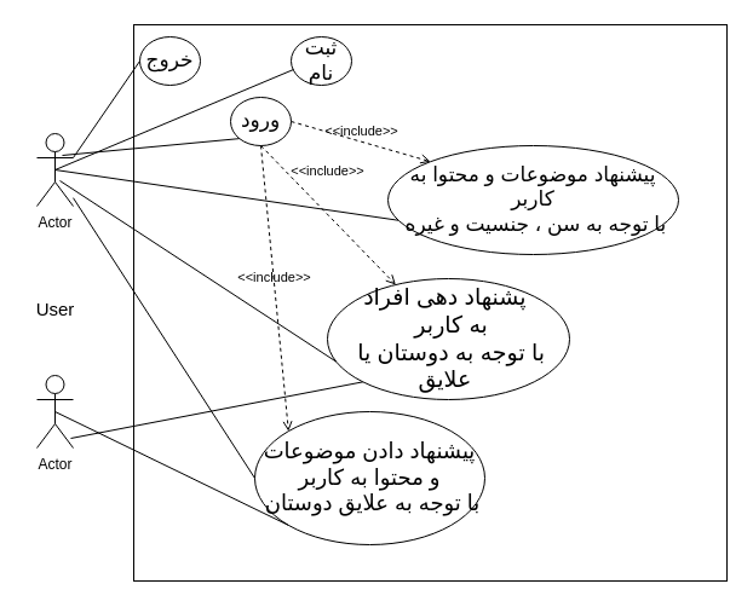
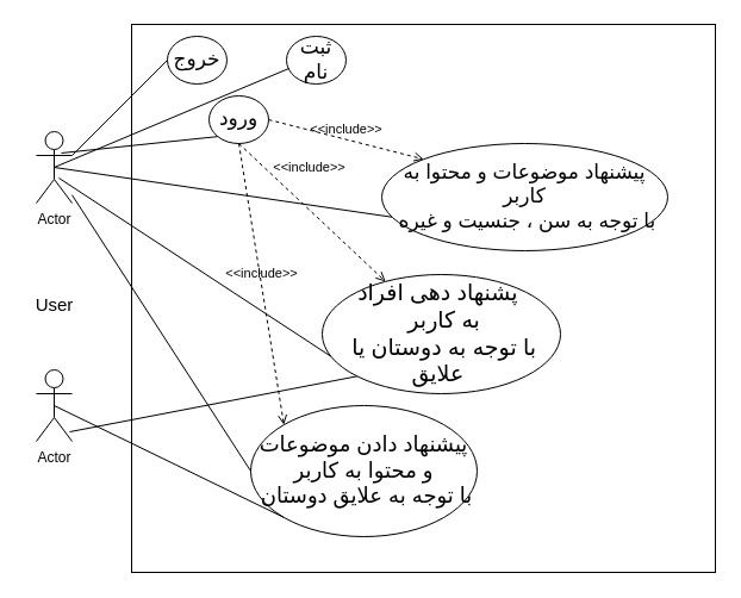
  <mxCell id="0" />
  <mxCell id="1" parent="0" />
  <mxCell id="2" value="Actor" style="shape=umlActor;verticalLabelPosition=bottom;verticalAlign=top;html=1;" parent="1" vertex="1"><mxGeometry x="30" y="110" width="30" height="60" as="geometry" /></mxCell>
  <mxCell id="3" value="Actor" style="shape=umlActor;verticalLabelPosition=bottom;verticalAlign=top;html=1;" parent="1" vertex="1"><mxGeometry x="30" y="310" width="30" height="60" as="geometry" /></mxCell>
  <mxCell id="4" value="&lt;font style=&quot;font-size: 15px&quot;&gt;User&lt;/font&gt;" style="text;html=1;resizable=0;autosize=1;align=center;verticalAlign=middle;points=[];fillColor=none;strokeColor=none;rounded=0;" parent="1" vertex="1"><mxGeometry x="20" y="245" width="50" height="20" as="geometry" /></mxCell>
  <mxCell id="5" value="" style="rounded=0;whiteSpace=wrap;html=1;" parent="1" vertex="1"><mxGeometry x="110" y="20" width="490" height="460" as="geometry" /></mxCell>
  <mxCell id="6" value="&lt;font style=&quot;font-size: 17px&quot;&gt;&lt;span&gt;پیشنهاد موضوعات و محتوا به کاربر&lt;/span&gt;&lt;br&gt;&lt;span&gt;&amp;nbsp;با توجه به سن ، جنسیت و غیره&lt;/span&gt;&lt;/font&gt;" style="ellipse;whiteSpace=wrap;html=1;" parent="1" vertex="1"><mxGeometry x="320" y="120" width="240" height="90" as="geometry" /></mxCell>
  <mxCell id="7" value="&lt;font style=&quot;font-size: 19px&quot;&gt;&lt;span&gt;پشنهاد دهی&amp;nbsp;&lt;/span&gt;افراد&amp;nbsp;&lt;span&gt;&lt;br&gt;&amp;nbsp;&lt;/span&gt;به کاربر&lt;br&gt;&lt;span&gt;&amp;nbsp;با توجه به دوستان یا علایق&amp;nbsp;&lt;/span&gt;&lt;/font&gt;" style="ellipse;whiteSpace=wrap;html=1;" parent="1" vertex="1"><mxGeometry x="270" y="230" width="200" height="100" as="geometry" /></mxCell>
  <mxCell id="8" value="&lt;font style=&quot;font-size: 18px&quot;&gt;&lt;span&gt;پیشنهاد دادن موضوعات و محتوا به کاربر&lt;/span&gt;&lt;br&gt;&lt;span&gt;&amp;nbsp;با توجه به علایق دوستان&lt;/span&gt;&lt;/font&gt;" style="ellipse;whiteSpace=wrap;html=1;" parent="1" vertex="1"><mxGeometry x="210" y="340" width="190" height="110" as="geometry" /></mxCell>
  <mxCell id="9" value="" style="endArrow=none;html=1;exitX=0.036;exitY=0.686;exitDx=0;exitDy=0;exitPerimeter=0;entryX=0.5;entryY=0.5;entryDx=0;entryDy=0;entryPerimeter=0;" parent="1" source="6" target="2" edge="1"><mxGeometry width="50" height="50" relative="1" as="geometry"><mxPoint x="320" y="290" as="sourcePoint" /><mxPoint x="370" y="240" as="targetPoint" /></mxGeometry></mxCell>
  <mxCell id="10" value="" style="endArrow=none;html=1;exitX=0;exitY=0.5;exitDx=0;exitDy=0;" parent="1" source="8" target="2" edge="1"><mxGeometry width="50" height="50" relative="1" as="geometry"><mxPoint x="155.04" y="188.02" as="sourcePoint" /><mxPoint x="90" y="320" as="targetPoint" /></mxGeometry></mxCell>
  <mxCell id="11" value="" style="endArrow=none;html=1;exitX=0;exitY=1;exitDx=0;exitDy=0;entryX=0.5;entryY=0.5;entryDx=0;entryDy=0;entryPerimeter=0;" parent="1" source="8" target="3" edge="1"><mxGeometry width="50" height="50" relative="1" as="geometry"><mxPoint x="160" y="315" as="sourcePoint" /><mxPoint x="40" y="174" as="targetPoint" /></mxGeometry></mxCell>
  <mxCell id="12" value="" style="endArrow=none;html=1;entryX=0.933;entryY=0.867;entryDx=0;entryDy=0;entryPerimeter=0;exitX=0;exitY=1;exitDx=0;exitDy=0;" parent="1" source="7" target="3" edge="1"><mxGeometry width="50" height="50" relative="1" as="geometry"><mxPoint x="180.503" y="339.749" as="sourcePoint" /><mxPoint x="55" y="350" as="targetPoint" /></mxGeometry></mxCell>
  <mxCell id="13" value="" style="endArrow=none;html=1;exitX=0.036;exitY=0.686;exitDx=0;exitDy=0;exitPerimeter=0;entryX=0.633;entryY=0.65;entryDx=0;entryDy=0;entryPerimeter=0;" parent="1" source="7" target="2" edge="1"><mxGeometry width="50" height="50" relative="1" as="geometry"><mxPoint x="170" y="375" as="sourcePoint" /><mxPoint x="70" y="179.348" as="targetPoint" /></mxGeometry></mxCell>
- <mxCell id="14" value="&lt;span style=&quot;font-size: 17px&quot;&gt;ورود&lt;/span&gt;" style="ellipse;whiteSpace=wrap;html=1;" vertex="1" parent="1"><mxGeometry x="190" y="80" width="50" height="40" as="geometry" /></mxCell>
- <mxCell id="15" value="&lt;span style=&quot;font-size: 17px&quot;&gt;خروج&lt;/span&gt;" style="ellipse;whiteSpace=wrap;html=1;" vertex="1" parent="1"><mxGeometry x="115" y="30" width="50" height="40" as="geometry" /></mxCell>
+ <mxCell id="14" value="&lt;span style=&quot;font-size: 17px&quot;&gt;ورود&lt;/span&gt;" style="ellipse;whiteSpace=wrap;html=1;" vertex="1" parent="1"><mxGeometry x="175" y="80" width="50" height="40" as="geometry" /></mxCell>
+ <mxCell id="15" value="&lt;span style=&quot;font-size: 17px&quot;&gt;خروج&lt;/span&gt;" style="ellipse;whiteSpace=wrap;html=1;" vertex="1" parent="1"><mxGeometry x="140" y="30" width="50" height="40" as="geometry" /></mxCell>
  <mxCell id="16" value="&lt;span style=&quot;font-size: 17px&quot;&gt;ثبت نام&lt;/span&gt;" style="ellipse;whiteSpace=wrap;html=1;" vertex="1" parent="1"><mxGeometry x="240" y="30" width="50" height="40" as="geometry" /></mxCell>
  <mxCell id="17" value="" style="endArrow=none;html=1;exitX=0.04;exitY=0.675;exitDx=0;exitDy=0;exitPerimeter=0;entryX=0.5;entryY=0.5;entryDx=0;entryDy=0;entryPerimeter=0;" edge="1" parent="1" source="16" target="2"><mxGeometry width="50" height="50" relative="1" as="geometry"><mxPoint x="363.64" y="171.74" as="sourcePoint" /><mxPoint x="55" y="150" as="targetPoint" /></mxGeometry></mxCell>
  <mxCell id="18" value="" style="endArrow=none;html=1;exitX=0;exitY=0.5;exitDx=0;exitDy=0;entryX=1;entryY=0.333;entryDx=0;entryDy=0;entryPerimeter=0;" edge="1" parent="1" source="15" target="2"><mxGeometry width="50" height="50" relative="1" as="geometry"><mxPoint x="373.64" y="181.74" as="sourcePoint" /><mxPoint x="65" y="160" as="targetPoint" /></mxGeometry></mxCell>
  <mxCell id="19" value="" style="endArrow=none;html=1;exitX=0;exitY=1;exitDx=0;exitDy=0;entryX=0.7;entryY=0.3;entryDx=0;entryDy=0;entryPerimeter=0;" edge="1" parent="1" source="14" target="2"><mxGeometry width="50" height="50" relative="1" as="geometry"><mxPoint x="383.64" y="191.74" as="sourcePoint" /><mxPoint x="75" y="170" as="targetPoint" /></mxGeometry></mxCell>
  <mxCell id="20" value="&amp;lt;&amp;lt;include&amp;gt;&amp;gt;" style="edgeStyle=none;html=1;endArrow=open;verticalAlign=bottom;dashed=1;labelBackgroundColor=none;exitX=1;exitY=0.5;exitDx=0;exitDy=0;entryX=0;entryY=0;entryDx=0;entryDy=0;" edge="1" parent="1" source="14" target="6"><mxGeometry width="160" relative="1" as="geometry"><mxPoint x="270" y="99.5" as="sourcePoint" /><mxPoint x="430" y="99.5" as="targetPoint" /></mxGeometry></mxCell>
  <mxCell id="21" value="&amp;lt;&amp;lt;include&amp;gt;&amp;gt;" style="edgeStyle=none;html=1;endArrow=open;verticalAlign=bottom;dashed=1;labelBackgroundColor=none;exitX=0.5;exitY=1;exitDx=0;exitDy=0;entryX=0;entryY=0;entryDx=0;entryDy=0;" edge="1" parent="1" source="14" target="8"><mxGeometry width="160" relative="1" as="geometry"><mxPoint x="120" y="176.82" as="sourcePoint" /><mxPoint x="235.147" y="210" as="targetPoint" /></mxGeometry></mxCell>
  <mxCell id="22" value="&amp;lt;&amp;lt;include&amp;gt;&amp;gt;" style="edgeStyle=none;html=1;endArrow=open;verticalAlign=bottom;dashed=1;labelBackgroundColor=none;exitX=0.5;exitY=1;exitDx=0;exitDy=0;" edge="1" parent="1" source="14" target="7"><mxGeometry x="-0.253" y="19" width="160" relative="1" as="geometry"><mxPoint x="260" y="120" as="sourcePoint" /><mxPoint x="375.147" y="153.18" as="targetPoint" /><mxPoint as="offset" /></mxGeometry></mxCell>
